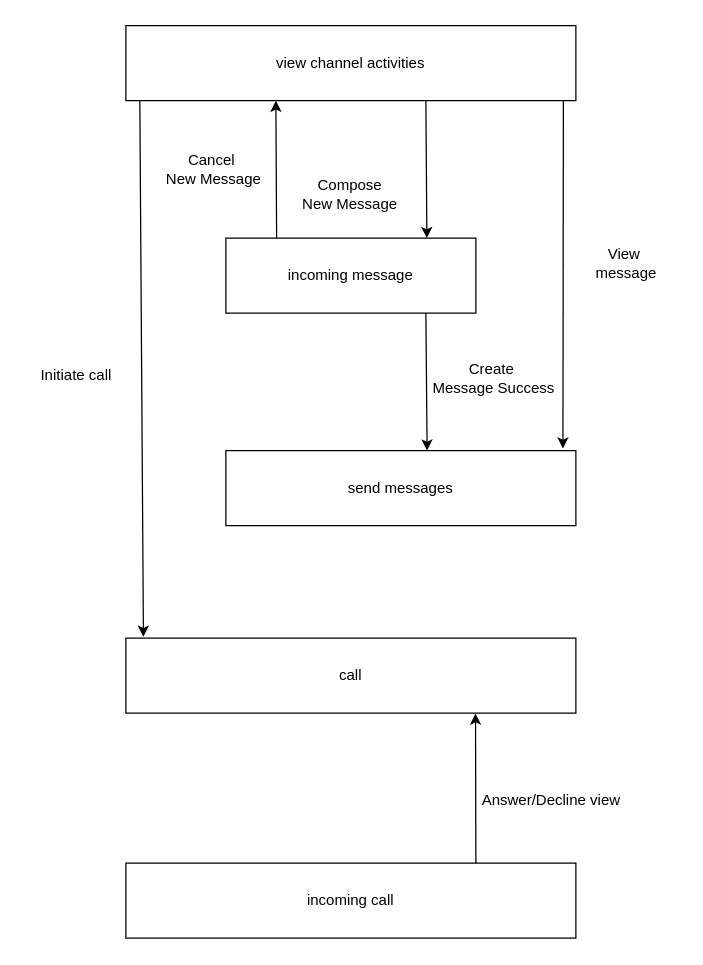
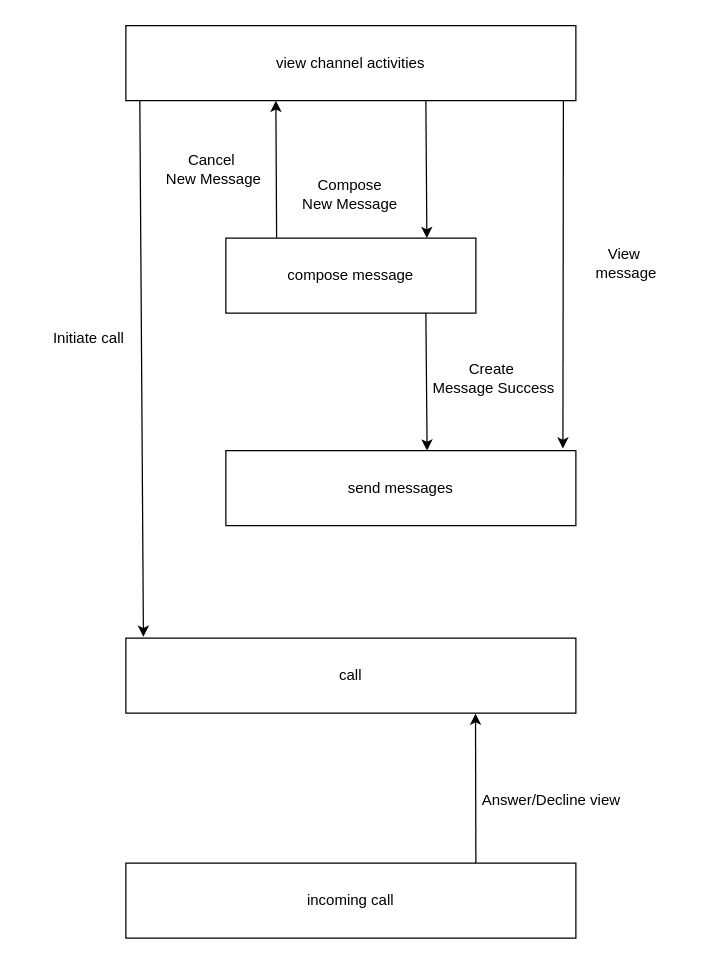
  <mxCell id="0" />
  <mxCell id="1" parent="0" />
  <mxCell id="2" value="view channel activities" style="rounded=0;whiteSpace=wrap;html=1;" vertex="1" parent="1"><mxGeometry x="100" y="20" width="360" height="60" as="geometry" /></mxCell>
- <mxCell id="3" value="incoming message" style="rounded=0;whiteSpace=wrap;html=1;" vertex="1" parent="1"><mxGeometry x="180" y="190" width="200" height="60" as="geometry" /></mxCell>
+ <mxCell id="3" value="compose message" style="rounded=0;whiteSpace=wrap;html=1;" vertex="1" parent="1"><mxGeometry x="180" y="190" width="200" height="60" as="geometry" /></mxCell>
  <mxCell id="4" value="" style="endArrow=classic;html=1;rounded=0;exitX=0.826;exitY=1.006;exitDx=0;exitDy=0;exitPerimeter=0;" edge="1" parent="1"><mxGeometry width="50" height="50" relative="1" as="geometry"><mxPoint x="340" y="80.36" as="sourcePoint" /><mxPoint x="340.8" y="190" as="targetPoint" /></mxGeometry></mxCell>
  <mxCell id="5" value="Compose &lt;br&gt;New Message" style="text;html=1;align=center;verticalAlign=middle;resizable=0;points=[];autosize=1;strokeColor=none;fillColor=none;" vertex="1" parent="1"><mxGeometry x="229" y="135" width="100" height="40" as="geometry" /></mxCell>
  <mxCell id="6" value="" style="endArrow=classic;html=1;rounded=0;exitX=0.203;exitY=-0.006;exitDx=0;exitDy=0;exitPerimeter=0;entryX=0.326;entryY=1.061;entryDx=0;entryDy=0;entryPerimeter=0;" edge="1" parent="1" source="3"><mxGeometry width="50" height="50" relative="1" as="geometry"><mxPoint x="221.84" y="185.86" as="sourcePoint" /><mxPoint x="220" y="80" as="targetPoint" /></mxGeometry></mxCell>
  <mxCell id="7" value="Cancel&amp;nbsp;&lt;div&gt;New Message&lt;/div&gt;" style="text;html=1;align=center;verticalAlign=middle;resizable=0;points=[];autosize=1;strokeColor=none;fillColor=none;" vertex="1" parent="1"><mxGeometry x="120" y="115" width="100" height="40" as="geometry" /></mxCell>
  <mxCell id="8" value="Create&amp;nbsp;&lt;div&gt;Message Success&lt;/div&gt;" style="text;html=1;align=center;verticalAlign=middle;resizable=0;points=[];autosize=1;strokeColor=none;fillColor=none;" vertex="1" parent="1"><mxGeometry x="334" y="282" width="120" height="40" as="geometry" /></mxCell>
  <mxCell id="9" value="" style="endArrow=classic;html=1;rounded=0;exitX=0.826;exitY=1.006;exitDx=0;exitDy=0;exitPerimeter=0;" edge="1" parent="1"><mxGeometry width="50" height="50" relative="1" as="geometry"><mxPoint x="340" y="250" as="sourcePoint" /><mxPoint x="341" y="360" as="targetPoint" /></mxGeometry></mxCell>
  <mxCell id="10" value="send messages" style="rounded=0;whiteSpace=wrap;html=1;" vertex="1" parent="1"><mxGeometry x="180" y="360" width="280" height="60" as="geometry" /></mxCell>
  <mxCell id="11" value="" style="endArrow=classic;html=1;rounded=0;exitX=0.826;exitY=1.006;exitDx=0;exitDy=0;exitPerimeter=0;entryX=0.963;entryY=-0.028;entryDx=0;entryDy=0;entryPerimeter=0;" edge="1" parent="1" target="10"><mxGeometry width="50" height="50" relative="1" as="geometry"><mxPoint x="450" y="80.36" as="sourcePoint" /><mxPoint x="450.8" y="190" as="targetPoint" /></mxGeometry></mxCell>
  <mxCell id="12" value="View&amp;nbsp;&lt;div&gt;message&lt;/div&gt;" style="text;html=1;align=center;verticalAlign=middle;resizable=0;points=[];autosize=1;strokeColor=none;fillColor=none;" vertex="1" parent="1"><mxGeometry x="460" y="190" width="80" height="40" as="geometry" /></mxCell>
  <mxCell id="13" value="" style="endArrow=classic;html=1;rounded=0;exitX=0.031;exitY=1.056;exitDx=0;exitDy=0;exitPerimeter=0;entryX=0.039;entryY=-0.018;entryDx=0;entryDy=0;entryPerimeter=0;" edge="1" parent="1" target="14"><mxGeometry width="50" height="50" relative="1" as="geometry"><mxPoint x="111.16" y="80" as="sourcePoint" /><mxPoint x="110.8" y="511.28" as="targetPoint" /></mxGeometry></mxCell>
  <mxCell id="14" value="call" style="rounded=0;whiteSpace=wrap;html=1;" vertex="1" parent="1"><mxGeometry x="100" y="510" width="360" height="60" as="geometry" /></mxCell>
- <mxCell id="15" value="Initiate call" style="text;html=1;align=center;verticalAlign=middle;resizable=0;points=[];autosize=1;strokeColor=none;fillColor=none;" vertex="1" parent="1"><mxGeometry x="20" y="285" width="80" height="30" as="geometry" /></mxCell>
+ <mxCell id="15" value="Initiate call" style="text;html=1;align=center;verticalAlign=middle;resizable=0;points=[];autosize=1;strokeColor=none;fillColor=none;" vertex="1" parent="1"><mxGeometry x="30" y="255" width="80" height="30" as="geometry" /></mxCell>
  <mxCell id="16" value="incoming call" style="rounded=0;whiteSpace=wrap;html=1;" vertex="1" parent="1"><mxGeometry x="100" y="690" width="360" height="60" as="geometry" /></mxCell>
  <mxCell id="17" value="" style="endArrow=classic;html=1;rounded=0;entryX=0.777;entryY=1.006;entryDx=0;entryDy=0;entryPerimeter=0;" edge="1" parent="1" target="14"><mxGeometry width="50" height="50" relative="1" as="geometry"><mxPoint x="380" y="690" as="sourcePoint" /><mxPoint x="170" y="690" as="targetPoint" /></mxGeometry></mxCell>
  <mxCell id="18" value="Answer/Decline view" style="text;html=1;align=center;verticalAlign=middle;resizable=0;points=[];autosize=1;strokeColor=none;fillColor=none;" vertex="1" parent="1"><mxGeometry x="375" y="625" width="130" height="30" as="geometry" /></mxCell>
